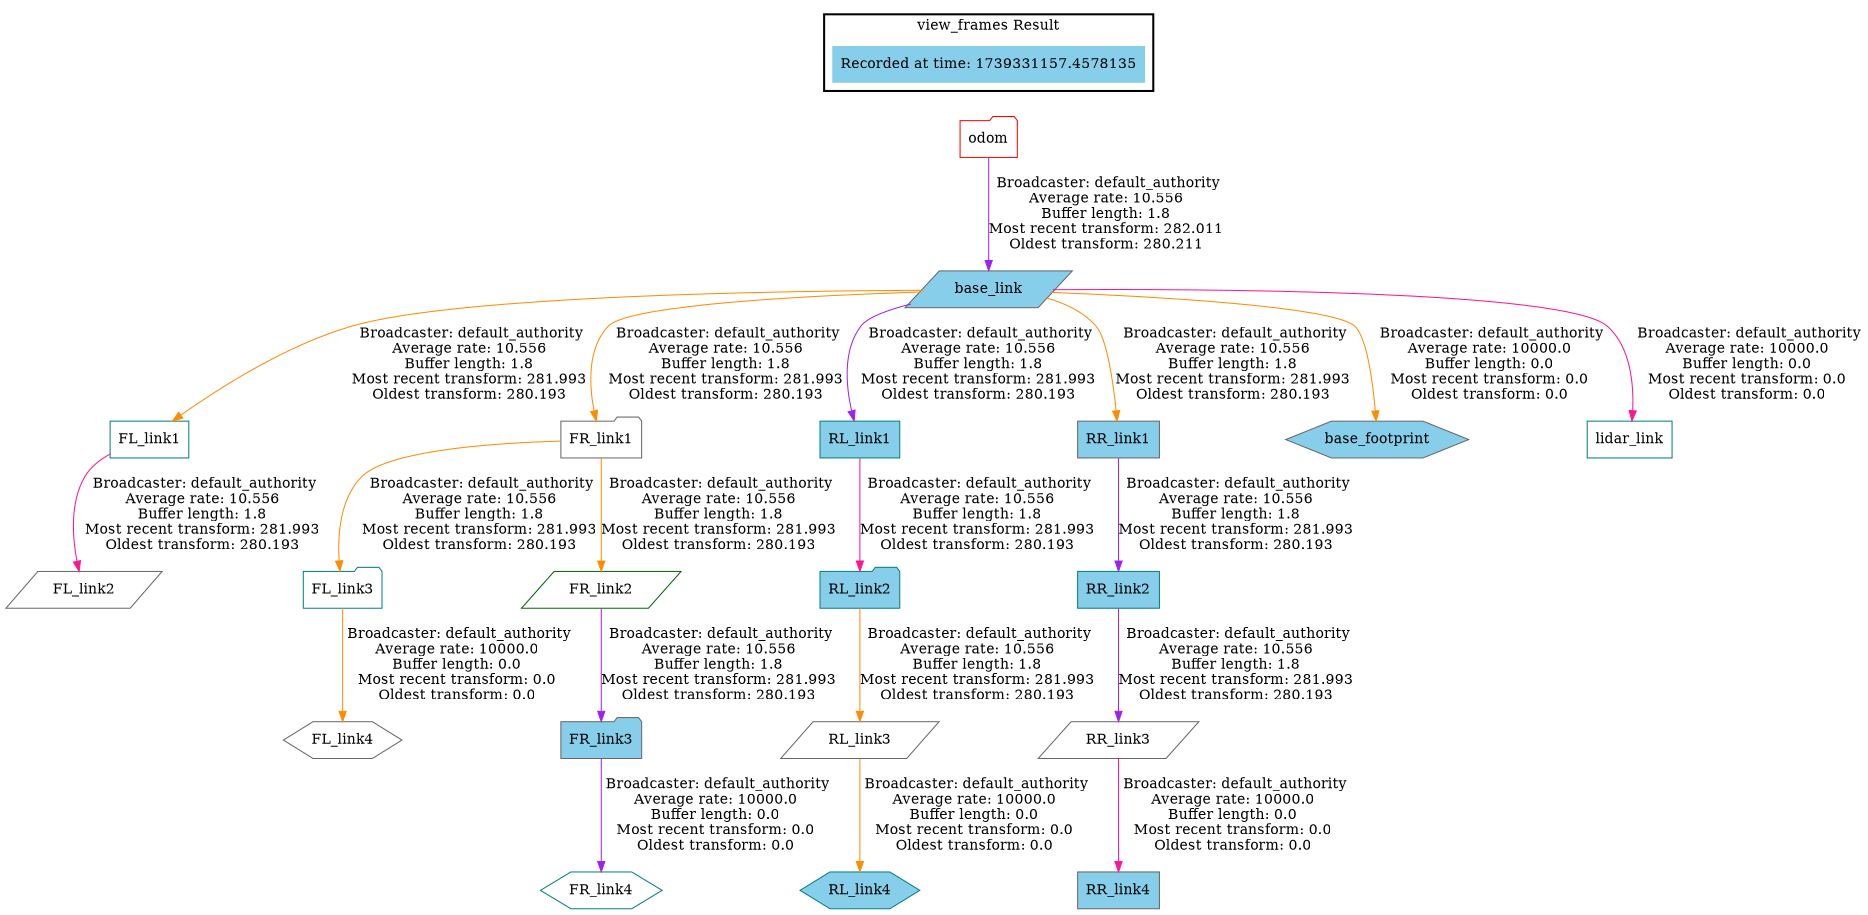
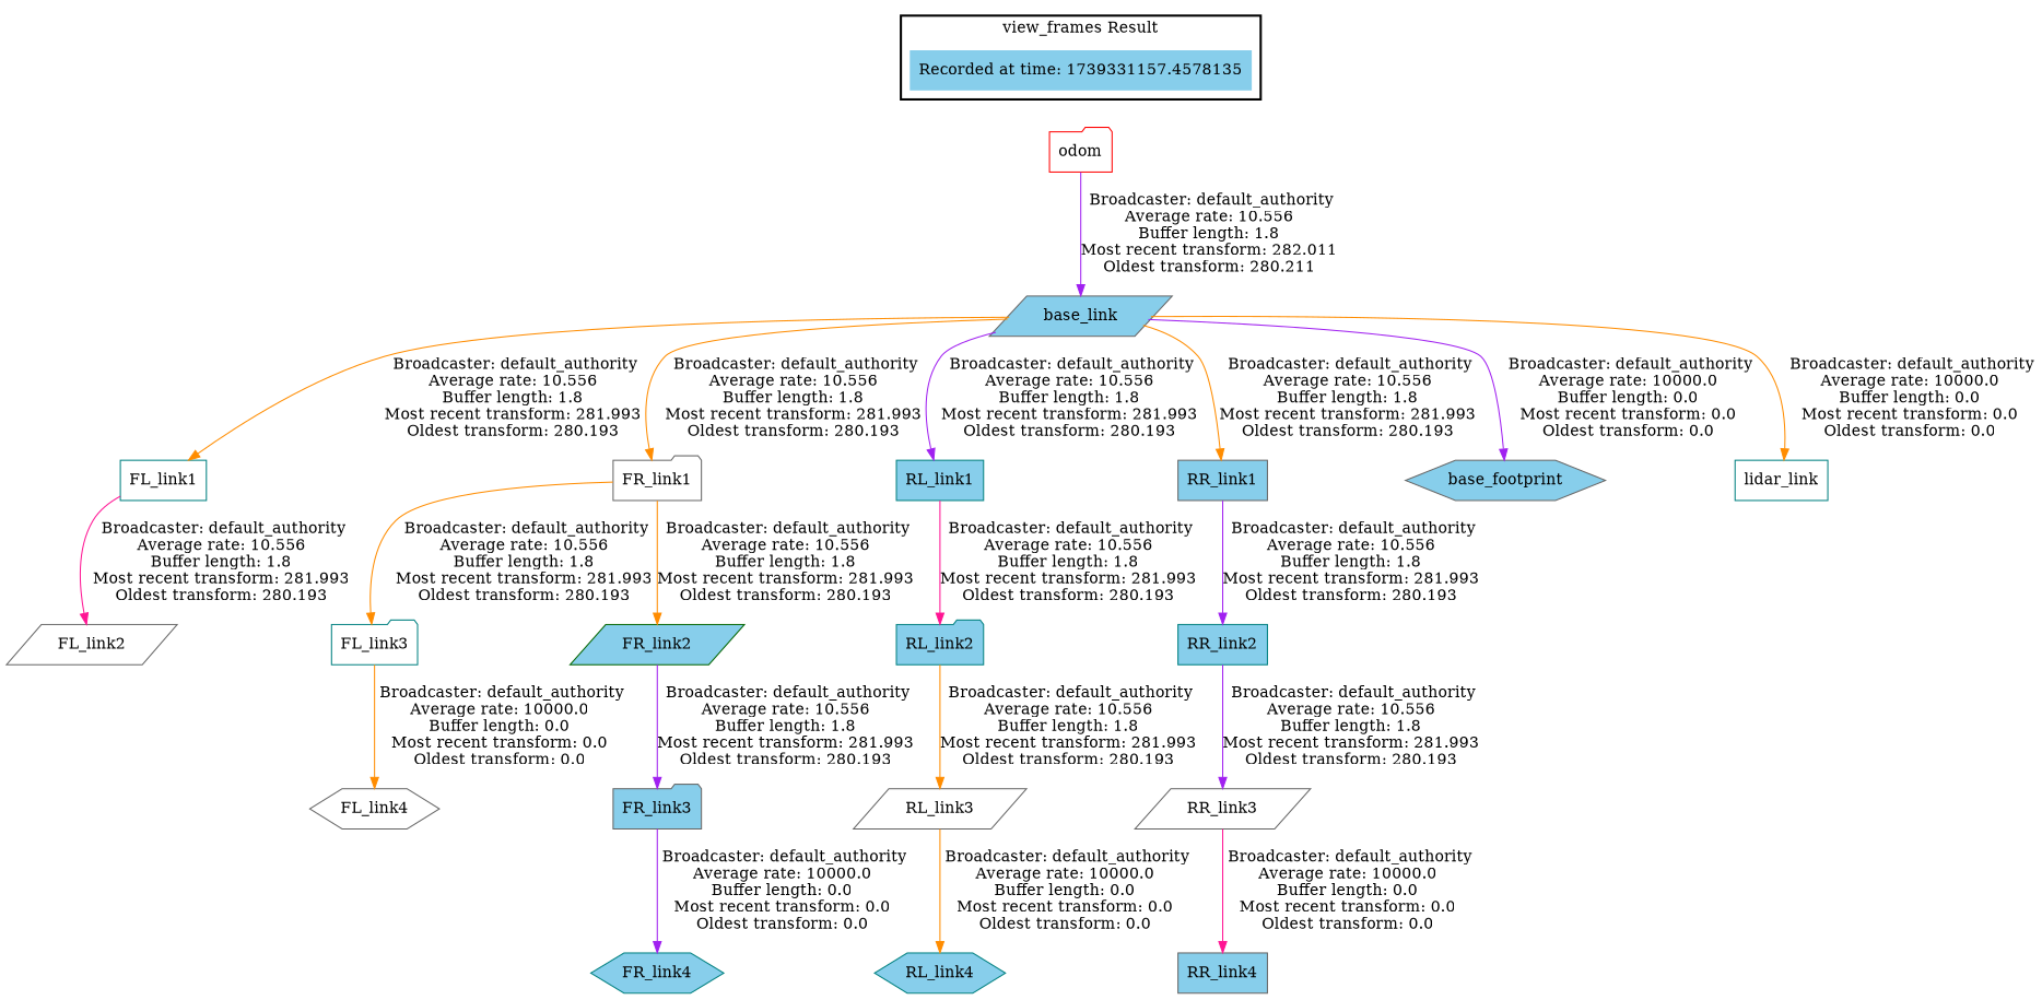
  digraph {
    node [color=gray40 fillcolor=white shape=box style=filled]
    edge [color=darkorange]
    "Recorded at time: 1739331157.4578135" [color=teal fillcolor=skyblue shape=plaintext]
    odom [color=red shape=folder]
    base_link [fillcolor=skyblue shape=parallelogram]
    FL_link1 [color=teal]
    FR_link1 [shape=folder]
    RL_link1 [color=teal fillcolor=skyblue]
    RR_link1 [fillcolor=skyblue]
    base_footprint [fillcolor=skyblue shape=hexagon]
    lidar_link [color=teal]
    FL_link2 [shape=parallelogram]
    FL_link3 [color=teal shape=folder]
-   FR_link2 [color=darkgreen shape=parallelogram]
+   FR_link2 [color=darkgreen fillcolor=skyblue shape=parallelogram]
    RL_link2 [color=teal fillcolor=skyblue shape=folder]
    RR_link2 [color=teal fillcolor=skyblue]
    FL_link4 [shape=hexagon]
    FR_link3 [fillcolor=skyblue shape=folder]
-   FR_link4 [color=teal shape=hexagon]
+   FR_link4 [color=teal fillcolor=skyblue shape=hexagon]
    RL_link3 [shape=parallelogram]
    RL_link4 [color=teal fillcolor=skyblue shape=hexagon]
    RR_link3 [shape=parallelogram]
    RR_link4 [fillcolor=skyblue]
    subgraph cluster_1 {
      color=black
      label="view_frames Result"
      style=bold
      "Recorded at time: 1739331157.4578135"
    }
    "Recorded at time: 1739331157.4578135" -> odom [style=invis color=""]
    odom -> base_link [color=purple label=" Broadcaster: default_authority\nAverage rate: 10.556\nBuffer length: 1.8\nMost recent transform: 282.011\nOldest transform: 280.211\n"]
    base_link -> FL_link1 [label=" Broadcaster: default_authority\nAverage rate: 10.556\nBuffer length: 1.8\nMost recent transform: 281.993\nOldest transform: 280.193\n"]
    base_link -> FR_link1 [label=" Broadcaster: default_authority\nAverage rate: 10.556\nBuffer length: 1.8\nMost recent transform: 281.993\nOldest transform: 280.193\n"]
    base_link -> RL_link1 [color=purple label=" Broadcaster: default_authority\nAverage rate: 10.556\nBuffer length: 1.8\nMost recent transform: 281.993\nOldest transform: 280.193\n"]
    base_link -> RR_link1 [label=" Broadcaster: default_authority\nAverage rate: 10.556\nBuffer length: 1.8\nMost recent transform: 281.993\nOldest transform: 280.193\n"]
-   base_link -> base_footprint [label=" Broadcaster: default_authority\nAverage rate: 10000.0\nBuffer length: 0.0\nMost recent transform: 0.0\nOldest transform: 0.0\n"]
-   base_link -> lidar_link [color=deeppink label=" Broadcaster: default_authority\nAverage rate: 10000.0\nBuffer length: 0.0\nMost recent transform: 0.0\nOldest transform: 0.0\n"]
+   base_link -> base_footprint [color=purple label=" Broadcaster: default_authority\nAverage rate: 10000.0\nBuffer length: 0.0\nMost recent transform: 0.0\nOldest transform: 0.0\n"]
+   base_link -> lidar_link [label=" Broadcaster: default_authority\nAverage rate: 10000.0\nBuffer length: 0.0\nMost recent transform: 0.0\nOldest transform: 0.0\n"]
    FL_link1 -> FL_link2 [color=deeppink label=" Broadcaster: default_authority\nAverage rate: 10.556\nBuffer length: 1.8\nMost recent transform: 281.993\nOldest transform: 280.193\n"]
    FR_link1 -> FL_link3 [label=" Broadcaster: default_authority\nAverage rate: 10.556\nBuffer length: 1.8\nMost recent transform: 281.993\nOldest transform: 280.193\n"]
    FR_link1 -> FR_link2 [label=" Broadcaster: default_authority\nAverage rate: 10.556\nBuffer length: 1.8\nMost recent transform: 281.993\nOldest transform: 280.193\n"]
    RL_link1 -> RL_link2 [color=deeppink label=" Broadcaster: default_authority\nAverage rate: 10.556\nBuffer length: 1.8\nMost recent transform: 281.993\nOldest transform: 280.193\n"]
    RR_link1 -> RR_link2 [color=purple label=" Broadcaster: default_authority\nAverage rate: 10.556\nBuffer length: 1.8\nMost recent transform: 281.993\nOldest transform: 280.193\n"]
    FL_link3 -> FL_link4 [label=" Broadcaster: default_authority\nAverage rate: 10000.0\nBuffer length: 0.0\nMost recent transform: 0.0\nOldest transform: 0.0\n"]
    FR_link2 -> FR_link3 [color=purple label=" Broadcaster: default_authority\nAverage rate: 10.556\nBuffer length: 1.8\nMost recent transform: 281.993\nOldest transform: 280.193\n"]
    RL_link2 -> RL_link3 [label=" Broadcaster: default_authority\nAverage rate: 10.556\nBuffer length: 1.8\nMost recent transform: 281.993\nOldest transform: 280.193\n"]
    RR_link2 -> RR_link3 [color=purple label=" Broadcaster: default_authority\nAverage rate: 10.556\nBuffer length: 1.8\nMost recent transform: 281.993\nOldest transform: 280.193\n"]
    FR_link3 -> FR_link4 [color=purple label=" Broadcaster: default_authority\nAverage rate: 10000.0\nBuffer length: 0.0\nMost recent transform: 0.0\nOldest transform: 0.0\n"]
    RL_link3 -> RL_link4 [label=" Broadcaster: default_authority\nAverage rate: 10000.0\nBuffer length: 0.0\nMost recent transform: 0.0\nOldest transform: 0.0\n"]
    RR_link3 -> RR_link4 [color=deeppink label=" Broadcaster: default_authority\nAverage rate: 10000.0\nBuffer length: 0.0\nMost recent transform: 0.0\nOldest transform: 0.0\n"]
  }
